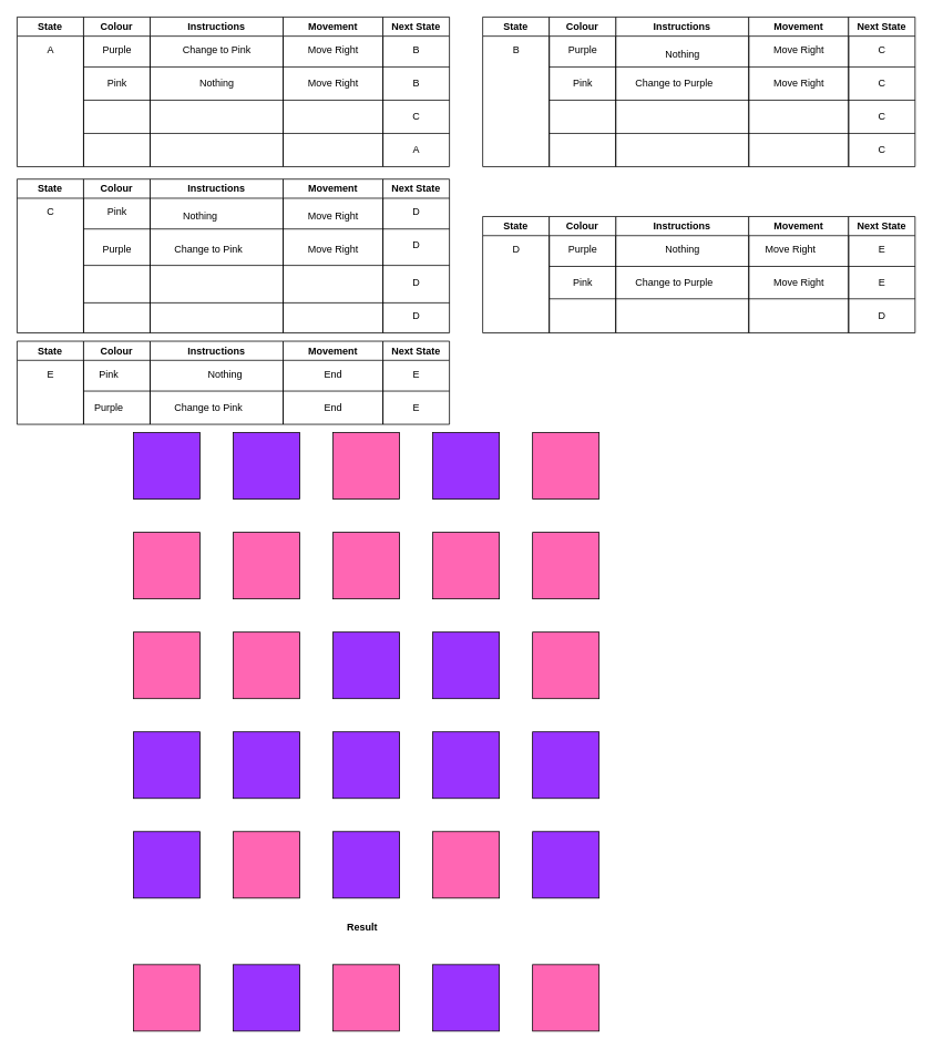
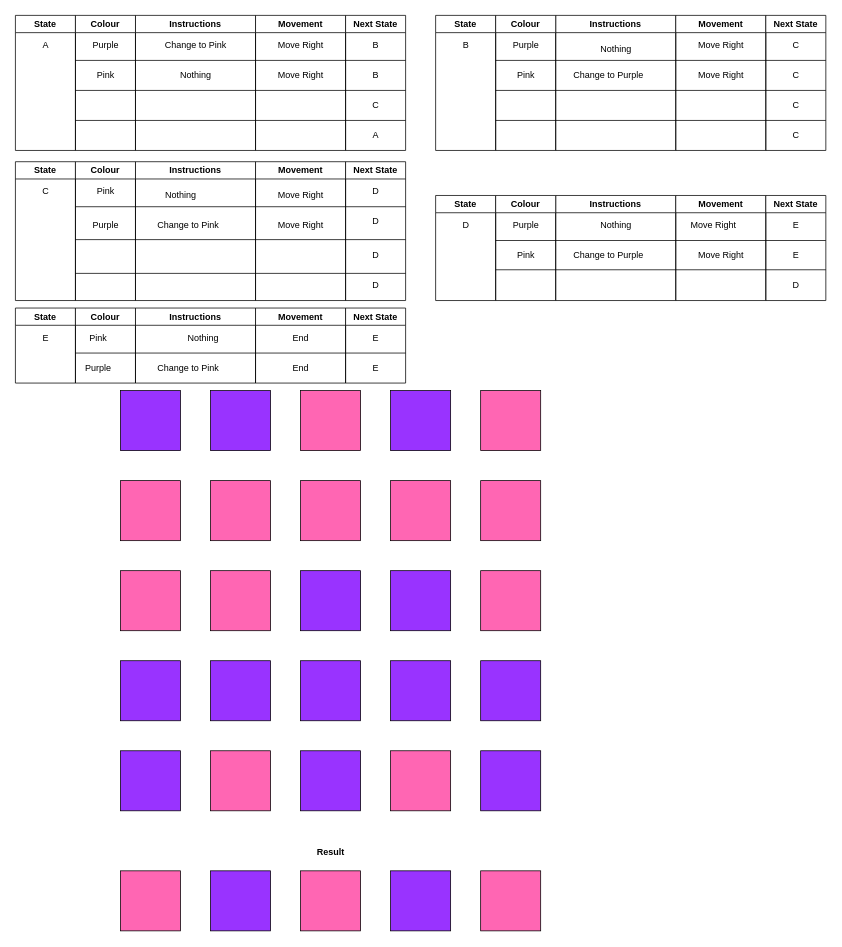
  <mxCell id="0" />
  <mxCell id="1" parent="0" />
  <mxCell id="2" value="State" style="swimlane;whiteSpace=wrap;html=1;" vertex="1" parent="1"><mxGeometry x="20" y="20" width="80" height="180" as="geometry" /></mxCell>
  <mxCell id="3" value="A" style="text;html=1;align=center;verticalAlign=middle;resizable=0;points=[];autosize=1;strokeColor=none;fillColor=none;" vertex="1" parent="2"><mxGeometry x="25" y="25" width="30" height="30" as="geometry" /></mxCell>
  <mxCell id="4" value="" style="endArrow=none;html=1;rounded=0;" edge="1" parent="1"><mxGeometry width="50" height="50" relative="1" as="geometry"><mxPoint x="100" y="80" as="sourcePoint" /><mxPoint x="540" y="80" as="targetPoint" /></mxGeometry></mxCell>
  <mxCell id="5" value="Instructions" style="swimlane;whiteSpace=wrap;html=1;" vertex="1" parent="1"><mxGeometry x="180" y="20" width="160" height="180" as="geometry" /></mxCell>
  <mxCell id="6" value="" style="endArrow=none;html=1;rounded=0;" edge="1" parent="5"><mxGeometry width="50" height="50" relative="1" as="geometry"><mxPoint x="-80" y="100" as="sourcePoint" /><mxPoint x="360" y="100" as="targetPoint" /></mxGeometry></mxCell>
  <mxCell id="7" value="" style="endArrow=none;html=1;rounded=0;" edge="1" parent="5"><mxGeometry width="50" height="50" relative="1" as="geometry"><mxPoint x="-80" y="140" as="sourcePoint" /><mxPoint x="360" y="140" as="targetPoint" /></mxGeometry></mxCell>
  <mxCell id="8" value="Movement" style="swimlane;whiteSpace=wrap;html=1;" vertex="1" parent="1"><mxGeometry x="340" y="20" width="120" height="180" as="geometry" /></mxCell>
  <mxCell id="9" value="Next State" style="swimlane;whiteSpace=wrap;html=1;" vertex="1" parent="1"><mxGeometry x="460" y="20" width="80" height="180" as="geometry" /></mxCell>
  <mxCell id="10" value="A" style="text;html=1;align=center;verticalAlign=middle;resizable=0;points=[];autosize=1;strokeColor=none;fillColor=none;" vertex="1" parent="9"><mxGeometry x="25" y="145" width="30" height="30" as="geometry" /></mxCell>
  <mxCell id="11" value="Colour" style="swimlane;whiteSpace=wrap;html=1;" vertex="1" parent="1"><mxGeometry x="100" y="20" width="80" height="180" as="geometry" /></mxCell>
  <mxCell id="12" value="Pink" style="text;html=1;align=center;verticalAlign=middle;resizable=0;points=[];autosize=1;strokeColor=none;fillColor=none;" vertex="1" parent="11"><mxGeometry x="15" y="65" width="50" height="30" as="geometry" /></mxCell>
  <mxCell id="13" value="" style="whiteSpace=wrap;html=1;aspect=fixed;fillColor=#FF66B3;" vertex="1" parent="1"><mxGeometry y="1160" width="80" height="80" as="geometry" x="160" /></mxCell>
  <mxCell id="14" value="" style="whiteSpace=wrap;html=1;aspect=fixed;fillColor=#9933FF;" vertex="1" parent="1"><mxGeometry x="280" y="1160" width="80" height="80" as="geometry" /></mxCell>
  <mxCell id="15" value="" style="whiteSpace=wrap;html=1;aspect=fixed;fillColor=#FF66B3;" vertex="1" parent="1"><mxGeometry x="400" y="1160" width="80" height="80" as="geometry" /></mxCell>
  <mxCell id="16" value="" style="whiteSpace=wrap;html=1;aspect=fixed;fillColor=#9933FF;" vertex="1" parent="1"><mxGeometry x="520" y="1160" width="80" height="80" as="geometry" /></mxCell>
  <mxCell id="17" value="" style="whiteSpace=wrap;html=1;aspect=fixed;fillColor=#FF66B3;" vertex="1" parent="1"><mxGeometry x="640" y="1160" width="80" height="80" as="geometry" /></mxCell>
  <mxCell id="18" value="" style="whiteSpace=wrap;html=1;aspect=fixed;fillColor=#9933FF;" vertex="1" parent="1"><mxGeometry y="520" width="80" height="80" as="geometry" x="160" /></mxCell>
  <mxCell id="19" value="" style="whiteSpace=wrap;html=1;aspect=fixed;fillColor=#9933FF;" vertex="1" parent="1"><mxGeometry x="280" y="520" width="80" height="80" as="geometry" /></mxCell>
  <mxCell id="20" value="" style="whiteSpace=wrap;html=1;aspect=fixed;fillColor=#FF66B3;" vertex="1" parent="1"><mxGeometry x="400" y="520" width="80" height="80" as="geometry" /></mxCell>
  <mxCell id="21" value="" style="whiteSpace=wrap;html=1;aspect=fixed;fillColor=#9933FF;" vertex="1" parent="1"><mxGeometry x="520" y="520" width="80" height="80" as="geometry" /></mxCell>
  <mxCell id="22" value="" style="whiteSpace=wrap;html=1;aspect=fixed;fillColor=#FF66B3;" vertex="1" parent="1"><mxGeometry x="640" y="520" width="80" height="80" as="geometry" /></mxCell>
  <mxCell id="23" value="" style="whiteSpace=wrap;html=1;aspect=fixed;fillColor=#FF66B3;" vertex="1" parent="1"><mxGeometry y="640" width="80" height="80" as="geometry" x="160" /></mxCell>
  <mxCell id="24" value="" style="whiteSpace=wrap;html=1;aspect=fixed;fillColor=#FF66B3;" vertex="1" parent="1"><mxGeometry x="280" y="640" width="80" height="80" as="geometry" /></mxCell>
  <mxCell id="25" value="" style="whiteSpace=wrap;html=1;aspect=fixed;fillColor=#FF66B3;" vertex="1" parent="1"><mxGeometry x="400" y="640" width="80" height="80" as="geometry" /></mxCell>
  <mxCell id="26" value="" style="whiteSpace=wrap;html=1;aspect=fixed;fillColor=#FF66B3;" vertex="1" parent="1"><mxGeometry x="520" y="640" width="80" height="80" as="geometry" /></mxCell>
  <mxCell id="27" value="" style="whiteSpace=wrap;html=1;aspect=fixed;fillColor=#FF66B3;" vertex="1" parent="1"><mxGeometry x="640" y="640" width="80" height="80" as="geometry" /></mxCell>
  <mxCell id="28" value="" style="whiteSpace=wrap;html=1;aspect=fixed;fillColor=#FF66B3;" vertex="1" parent="1"><mxGeometry y="760" width="80" height="80" as="geometry" x="160" /></mxCell>
  <mxCell id="29" value="" style="whiteSpace=wrap;html=1;aspect=fixed;fillColor=#FF66B3;" vertex="1" parent="1"><mxGeometry x="280" y="760" width="80" height="80" as="geometry" /></mxCell>
  <mxCell id="30" value="" style="whiteSpace=wrap;html=1;aspect=fixed;fillColor=#9933FF;" vertex="1" parent="1"><mxGeometry x="400" y="760" width="80" height="80" as="geometry" /></mxCell>
  <mxCell id="31" value="" style="whiteSpace=wrap;html=1;aspect=fixed;fillColor=#9933FF;" vertex="1" parent="1"><mxGeometry x="520" y="760" width="80" height="80" as="geometry" /></mxCell>
  <mxCell id="32" value="" style="whiteSpace=wrap;html=1;aspect=fixed;fillColor=#FF66B3;" vertex="1" parent="1"><mxGeometry x="640" y="760" width="80" height="80" as="geometry" /></mxCell>
  <mxCell id="33" value="" style="whiteSpace=wrap;html=1;aspect=fixed;fillColor=#9933FF;" vertex="1" parent="1"><mxGeometry y="880" width="80" height="80" as="geometry" x="160" /></mxCell>
  <mxCell id="34" value="" style="whiteSpace=wrap;html=1;aspect=fixed;fillColor=#9933FF;" vertex="1" parent="1"><mxGeometry x="280" y="880" width="80" height="80" as="geometry" /></mxCell>
  <mxCell id="35" value="" style="whiteSpace=wrap;html=1;aspect=fixed;fillColor=#9933FF;" vertex="1" parent="1"><mxGeometry x="400" y="880" width="80" height="80" as="geometry" /></mxCell>
  <mxCell id="36" value="" style="whiteSpace=wrap;html=1;aspect=fixed;fillColor=#9933FF;" vertex="1" parent="1"><mxGeometry x="520" y="880" width="80" height="80" as="geometry" /></mxCell>
  <mxCell id="37" value="" style="whiteSpace=wrap;html=1;aspect=fixed;fillColor=#9933FF;" vertex="1" parent="1"><mxGeometry x="640" y="880" width="80" height="80" as="geometry" /></mxCell>
  <mxCell id="38" value="" style="whiteSpace=wrap;html=1;aspect=fixed;fillColor=#9933FF;" vertex="1" parent="1"><mxGeometry y="1000" width="80" height="80" as="geometry" x="160" /></mxCell>
  <mxCell id="39" value="" style="whiteSpace=wrap;html=1;aspect=fixed;fillColor=#FF66B3;" vertex="1" parent="1"><mxGeometry x="280" y="1000" width="80" height="80" as="geometry" /></mxCell>
  <mxCell id="40" value="" style="whiteSpace=wrap;html=1;aspect=fixed;fillColor=#9933FF;" vertex="1" parent="1"><mxGeometry x="400" y="1000" width="80" height="80" as="geometry" /></mxCell>
  <mxCell id="41" value="" style="whiteSpace=wrap;html=1;aspect=fixed;fillColor=#FF66B3;" vertex="1" parent="1"><mxGeometry x="520" y="1000" width="80" height="80" as="geometry" /></mxCell>
  <mxCell id="42" value="" style="whiteSpace=wrap;html=1;aspect=fixed;fillColor=#9933FF;" vertex="1" parent="1"><mxGeometry x="640" y="1000" width="80" height="80" as="geometry" /></mxCell>
  <mxCell id="43" value="B" style="text;html=1;align=center;verticalAlign=middle;resizable=0;points=[];autosize=1;strokeColor=none;fillColor=none;" vertex="1" parent="1"><mxGeometry x="485" y="45" width="30" height="30" as="geometry" /></mxCell>
  <mxCell id="44" value="State" style="swimlane;whiteSpace=wrap;html=1;" vertex="1" parent="1"><mxGeometry x="580" y="20" width="80" height="180" as="geometry" /></mxCell>
  <mxCell id="45" value="B" style="text;html=1;align=center;verticalAlign=middle;resizable=0;points=[];autosize=1;strokeColor=none;fillColor=none;" vertex="1" parent="44"><mxGeometry x="25" y="25" width="30" height="30" as="geometry" /></mxCell>
  <mxCell id="46" value="" style="endArrow=none;html=1;rounded=0;" edge="1" parent="1"><mxGeometry width="50" height="50" relative="1" as="geometry"><mxPoint x="660" y="80" as="sourcePoint" /><mxPoint x="1100" y="80" as="targetPoint" /></mxGeometry></mxCell>
  <mxCell id="47" value="Instructions" style="swimlane;whiteSpace=wrap;html=1;" vertex="1" parent="1"><mxGeometry x="740" y="20" width="160" height="180" as="geometry" /></mxCell>
  <mxCell id="48" value="" style="endArrow=none;html=1;rounded=0;" edge="1" parent="47"><mxGeometry width="50" height="50" relative="1" as="geometry"><mxPoint x="-80" y="100" as="sourcePoint" /><mxPoint x="360" y="100" as="targetPoint" /></mxGeometry></mxCell>
  <mxCell id="49" value="" style="endArrow=none;html=1;rounded=0;" edge="1" parent="47"><mxGeometry width="50" height="50" relative="1" as="geometry"><mxPoint x="-80" y="140" as="sourcePoint" /><mxPoint x="360" y="140" as="targetPoint" /></mxGeometry></mxCell>
  <mxCell id="50" value="Nothing" style="text;html=1;align=center;verticalAlign=middle;resizable=0;points=[];autosize=1;strokeColor=none;fillColor=none;" vertex="1" parent="47"><mxGeometry x="50" y="30" width="60" height="30" as="geometry" /></mxCell>
  <mxCell id="51" value="Movement" style="swimlane;whiteSpace=wrap;html=1;" vertex="1" parent="1"><mxGeometry x="900" y="20" width="120" height="180" as="geometry" /></mxCell>
  <mxCell id="52" value="Next State" style="swimlane;whiteSpace=wrap;html=1;" vertex="1" parent="1"><mxGeometry x="1020" y="20" width="80" height="180" as="geometry" /></mxCell>
  <mxCell id="53" value="Colour" style="swimlane;whiteSpace=wrap;html=1;startSize=23;" vertex="1" parent="1"><mxGeometry x="660" y="20" width="80" height="180" as="geometry" /></mxCell>
  <mxCell id="54" value="C" style="text;html=1;align=center;verticalAlign=middle;resizable=0;points=[];autosize=1;strokeColor=none;fillColor=none;" vertex="1" parent="1"><mxGeometry x="1045" y="45" width="30" height="30" as="geometry" /></mxCell>
  <mxCell id="55" value="C" style="text;html=1;align=center;verticalAlign=middle;resizable=0;points=[];autosize=1;strokeColor=none;fillColor=none;" vertex="1" parent="1"><mxGeometry x="1045" y="85" width="30" height="30" as="geometry" /></mxCell>
  <mxCell id="56" value="State" style="swimlane;whiteSpace=wrap;html=1;" vertex="1" parent="1"><mxGeometry x="20" y="215" width="80" height="185" as="geometry" /></mxCell>
  <mxCell id="57" value="C" style="text;html=1;align=center;verticalAlign=middle;resizable=0;points=[];autosize=1;strokeColor=none;fillColor=none;" vertex="1" parent="56"><mxGeometry x="25" y="25" width="30" height="30" as="geometry" /></mxCell>
  <mxCell id="58" value="" style="endArrow=none;html=1;rounded=0;" edge="1" parent="1"><mxGeometry width="50" height="50" relative="1" as="geometry"><mxPoint x="100" y="275" as="sourcePoint" /><mxPoint x="540" y="275" as="targetPoint" /></mxGeometry></mxCell>
  <mxCell id="59" value="Instructions" style="swimlane;whiteSpace=wrap;html=1;" vertex="1" parent="1"><mxGeometry x="180" y="215" width="160" height="185" as="geometry" /></mxCell>
  <mxCell id="60" value="Movement" style="swimlane;whiteSpace=wrap;html=1;" vertex="1" parent="1"><mxGeometry x="340" y="215" width="120" height="185" as="geometry" /></mxCell>
  <mxCell id="61" value="" style="endArrow=none;html=1;rounded=0;" edge="1" parent="60"><mxGeometry width="50" height="50" relative="1" as="geometry"><mxPoint x="-240" y="103.82" as="sourcePoint" /><mxPoint x="200" y="103.82" as="targetPoint" /></mxGeometry></mxCell>
  <mxCell id="62" value="" style="endArrow=none;html=1;rounded=0;" edge="1" parent="60"><mxGeometry width="50" height="50" relative="1" as="geometry"><mxPoint x="-240" y="148.82" as="sourcePoint" /><mxPoint x="200" y="148.82" as="targetPoint" /></mxGeometry></mxCell>
  <mxCell id="63" value="Next State" style="swimlane;whiteSpace=wrap;html=1;" vertex="1" parent="1"><mxGeometry x="460" y="215" width="80" height="185" as="geometry" /></mxCell>
  <mxCell id="64" value="D" style="text;html=1;align=center;verticalAlign=middle;resizable=0;points=[];autosize=1;strokeColor=none;fillColor=none;" vertex="1" parent="63"><mxGeometry x="25" y="110" width="30" height="30" as="geometry" /></mxCell>
  <mxCell id="65" value="Colour" style="swimlane;whiteSpace=wrap;html=1;" vertex="1" parent="1"><mxGeometry x="100" y="215" width="80" height="185" as="geometry" /></mxCell>
  <mxCell id="66" value="Pink" style="text;html=1;align=center;verticalAlign=middle;resizable=0;points=[];autosize=1;strokeColor=none;fillColor=none;" vertex="1" parent="65"><mxGeometry x="15" y="25" width="50" height="30" as="geometry" /></mxCell>
  <mxCell id="67" value="D" style="text;html=1;align=center;verticalAlign=middle;resizable=0;points=[];autosize=1;strokeColor=none;fillColor=none;" vertex="1" parent="1"><mxGeometry x="485" y="240" width="30" height="30" as="geometry" /></mxCell>
  <mxCell id="68" value="State" style="swimlane;whiteSpace=wrap;html=1;" vertex="1" parent="1"><mxGeometry x="580" y="260" width="80" height="140" as="geometry" /></mxCell>
  <mxCell id="69" value="D" style="text;html=1;align=center;verticalAlign=middle;resizable=0;points=[];autosize=1;strokeColor=none;fillColor=none;" vertex="1" parent="68"><mxGeometry x="25" y="25" width="30" height="30" as="geometry" /></mxCell>
  <mxCell id="70" value="" style="endArrow=none;html=1;rounded=0;" edge="1" parent="1"><mxGeometry width="50" height="50" relative="1" as="geometry"><mxPoint x="660" y="320" as="sourcePoint" /><mxPoint x="1100" y="320" as="targetPoint" /></mxGeometry></mxCell>
  <mxCell id="71" value="Instructions" style="swimlane;whiteSpace=wrap;html=1;" vertex="1" parent="1"><mxGeometry x="740" y="260" width="160" height="140" as="geometry" /></mxCell>
  <mxCell id="72" value="Movement" style="swimlane;whiteSpace=wrap;html=1;" vertex="1" parent="1"><mxGeometry x="900" y="260" width="120" height="140" as="geometry" /></mxCell>
  <mxCell id="73" value="Next State" style="swimlane;whiteSpace=wrap;html=1;" vertex="1" parent="1"><mxGeometry x="1020" y="260" width="80" height="140" as="geometry" /></mxCell>
  <mxCell id="74" value="E" style="text;html=1;align=center;verticalAlign=middle;resizable=0;points=[];autosize=1;strokeColor=none;fillColor=none;" vertex="1" parent="73"><mxGeometry x="25" y="65" width="30" height="30" as="geometry" /></mxCell>
  <mxCell id="75" value="" style="endArrow=none;html=1;rounded=0;" edge="1" parent="73"><mxGeometry width="50" height="50" relative="1" as="geometry"><mxPoint x="-360" y="99" as="sourcePoint" /><mxPoint x="80" y="99" as="targetPoint" /></mxGeometry></mxCell>
  <mxCell id="76" value="Colour" style="swimlane;whiteSpace=wrap;html=1;" vertex="1" parent="1"><mxGeometry x="660" y="260" width="80" height="140" as="geometry" /></mxCell>
  <mxCell id="77" value="Purple" style="text;html=1;align=center;verticalAlign=middle;resizable=0;points=[];autosize=1;strokeColor=none;fillColor=none;" vertex="1" parent="76"><mxGeometry x="10" y="25" width="60" height="30" as="geometry" /></mxCell>
  <mxCell id="78" value="E" style="text;html=1;align=center;verticalAlign=middle;resizable=0;points=[];autosize=1;strokeColor=none;fillColor=none;" vertex="1" parent="1"><mxGeometry x="1045" y="285" width="30" height="30" as="geometry" /></mxCell>
  <mxCell id="79" value="B" style="text;html=1;align=center;verticalAlign=middle;resizable=0;points=[];autosize=1;strokeColor=none;fillColor=none;" vertex="1" parent="1"><mxGeometry x="485" y="85" width="30" height="30" as="geometry" /></mxCell>
  <mxCell id="80" value="C" style="text;html=1;align=center;verticalAlign=middle;resizable=0;points=[];autosize=1;strokeColor=none;fillColor=none;" vertex="1" parent="1"><mxGeometry x="1045" y="125" width="30" height="30" as="geometry" /></mxCell>
- <mxCell id="81" value="&lt;b&gt;Result&lt;/b&gt;" style="text;html=1;align=center;verticalAlign=middle;resizable=0;points=[];autosize=1;strokeColor=none;fillColor=none;" vertex="1" parent="1"><mxGeometry x="405" y="1100" width="60" height="30" as="geometry" /></mxCell>
+ <mxCell id="81" value="&lt;b&gt;Result&lt;/b&gt;" style="text;html=1;align=center;verticalAlign=middle;resizable=0;points=[];autosize=1;strokeColor=none;fillColor=none;" vertex="1" parent="1"><mxGeometry x="410" y="1120" width="60" height="30" as="geometry" /></mxCell>
  <mxCell id="82" value="C" style="text;html=1;align=center;verticalAlign=middle;resizable=0;points=[];autosize=1;strokeColor=none;fillColor=none;" vertex="1" parent="1"><mxGeometry x="485" y="125" width="30" height="30" as="geometry" /></mxCell>
  <mxCell id="83" value="C" style="text;html=1;align=center;verticalAlign=middle;resizable=0;points=[];autosize=1;strokeColor=none;fillColor=none;" vertex="1" parent="1"><mxGeometry x="1045" y="165" width="30" height="30" as="geometry" /></mxCell>
  <mxCell id="84" value="State" style="swimlane;whiteSpace=wrap;html=1;" vertex="1" parent="1"><mxGeometry x="20" y="410" width="80" height="100" as="geometry" /></mxCell>
  <mxCell id="85" value="E" style="text;html=1;align=center;verticalAlign=middle;resizable=0;points=[];autosize=1;strokeColor=none;fillColor=none;" vertex="1" parent="84"><mxGeometry x="25" y="25" width="30" height="30" as="geometry" /></mxCell>
  <mxCell id="86" value="" style="endArrow=none;html=1;rounded=0;" edge="1" parent="1"><mxGeometry width="50" height="50" relative="1" as="geometry"><mxPoint x="100" y="470" as="sourcePoint" /><mxPoint x="540" y="470" as="targetPoint" /></mxGeometry></mxCell>
  <mxCell id="87" value="Instructions" style="swimlane;whiteSpace=wrap;html=1;" vertex="1" parent="1"><mxGeometry x="180" y="410" width="160" height="100" as="geometry" /></mxCell>
  <mxCell id="88" value="Movement" style="swimlane;whiteSpace=wrap;html=1;" vertex="1" parent="1"><mxGeometry x="340" y="410" width="120" height="100" as="geometry" /></mxCell>
  <mxCell id="89" value="Next State" style="swimlane;whiteSpace=wrap;html=1;" vertex="1" parent="1"><mxGeometry x="460" y="410" width="80" height="100" as="geometry" /></mxCell>
  <mxCell id="90" value="Colour" style="swimlane;whiteSpace=wrap;html=1;" vertex="1" parent="1"><mxGeometry x="100" y="410" width="80" height="100" as="geometry" /></mxCell>
  <mxCell id="91" value="D" style="text;html=1;align=center;verticalAlign=middle;resizable=0;points=[];autosize=1;strokeColor=none;fillColor=none;" vertex="1" parent="1"><mxGeometry x="485" y="280" width="30" height="30" as="geometry" /></mxCell>
  <mxCell id="92" value="D" style="text;html=1;align=center;verticalAlign=middle;resizable=0;points=[];autosize=1;strokeColor=none;fillColor=none;" vertex="1" parent="1"><mxGeometry x="1045" y="365" width="30" height="30" as="geometry" /></mxCell>
  <mxCell id="93" value="D" style="text;html=1;align=center;verticalAlign=middle;resizable=0;points=[];autosize=1;strokeColor=none;fillColor=none;" vertex="1" parent="1"><mxGeometry x="485" y="365" width="30" height="30" as="geometry" /></mxCell>
  <mxCell id="94" value="Purple" style="text;html=1;align=center;verticalAlign=middle;resizable=0;points=[];autosize=1;strokeColor=none;fillColor=none;" vertex="1" parent="1"><mxGeometry x="110" y="45" width="60" height="30" as="geometry" /></mxCell>
  <mxCell id="95" value="Change to Pink" style="text;html=1;align=center;verticalAlign=middle;resizable=0;points=[];autosize=1;strokeColor=none;fillColor=none;" vertex="1" parent="1"><mxGeometry x="205" y="45" width="110" height="30" as="geometry" /></mxCell>
  <mxCell id="96" value="Move Right" style="text;html=1;align=center;verticalAlign=middle;resizable=0;points=[];autosize=1;strokeColor=none;fillColor=none;" vertex="1" parent="1"><mxGeometry x="360" y="45" width="80" height="30" as="geometry" /></mxCell>
  <mxCell id="97" value="Purple" style="text;html=1;align=center;verticalAlign=middle;resizable=0;points=[];autosize=1;strokeColor=none;fillColor=none;" vertex="1" parent="1"><mxGeometry x="670" y="45" width="60" height="30" as="geometry" /></mxCell>
  <mxCell id="98" value="Move Right" style="text;html=1;align=center;verticalAlign=middle;resizable=0;points=[];autosize=1;strokeColor=none;fillColor=none;" vertex="1" parent="1"><mxGeometry x="920" y="45" width="80" height="30" as="geometry" /></mxCell>
  <mxCell id="99" value="Nothing" style="text;html=1;align=center;verticalAlign=middle;resizable=0;points=[];autosize=1;strokeColor=none;fillColor=none;" vertex="1" parent="1"><mxGeometry x="210" y="245" width="60" height="30" as="geometry" /></mxCell>
  <mxCell id="100" value="Move Right" style="text;html=1;align=center;verticalAlign=middle;resizable=0;points=[];autosize=1;strokeColor=none;fillColor=none;" vertex="1" parent="1"><mxGeometry x="360" y="245" width="80" height="30" as="geometry" /></mxCell>
  <mxCell id="101" value="Nothing" style="text;html=1;align=center;verticalAlign=middle;resizable=0;points=[];autosize=1;strokeColor=none;fillColor=none;" vertex="1" parent="1"><mxGeometry x="790" y="285" width="60" height="30" as="geometry" /></mxCell>
  <mxCell id="102" value="Move Right" style="text;html=1;align=center;verticalAlign=middle;resizable=0;points=[];autosize=1;strokeColor=none;fillColor=none;" vertex="1" parent="1"><mxGeometry x="910" y="285" width="80" height="30" as="geometry" /></mxCell>
  <mxCell id="103" value="Pink" style="text;html=1;align=center;verticalAlign=middle;resizable=0;points=[];autosize=1;strokeColor=none;fillColor=none;" vertex="1" parent="1"><mxGeometry x="105" y="435" width="50" height="30" as="geometry" /></mxCell>
  <mxCell id="104" value="Nothing" style="text;html=1;align=center;verticalAlign=middle;resizable=0;points=[];autosize=1;strokeColor=none;fillColor=none;" vertex="1" parent="1"><mxGeometry x="240" y="435" width="60" height="30" as="geometry" /></mxCell>
  <mxCell id="105" value="End" style="text;html=1;align=center;verticalAlign=middle;resizable=0;points=[];autosize=1;strokeColor=none;fillColor=none;" vertex="1" parent="1"><mxGeometry x="380" y="435" width="40" height="30" as="geometry" /></mxCell>
  <mxCell id="106" value="E" style="text;html=1;align=center;verticalAlign=middle;resizable=0;points=[];autosize=1;strokeColor=none;fillColor=none;" vertex="1" parent="1"><mxGeometry x="485" y="435" width="30" height="30" as="geometry" /></mxCell>
  <mxCell id="107" value="Nothing" style="text;html=1;align=center;verticalAlign=middle;resizable=0;points=[];autosize=1;strokeColor=none;fillColor=none;" vertex="1" parent="1"><mxGeometry x="230" y="85" width="60" height="30" as="geometry" /></mxCell>
  <mxCell id="108" value="Move Right" style="text;html=1;align=center;verticalAlign=middle;resizable=0;points=[];autosize=1;strokeColor=none;fillColor=none;" vertex="1" parent="1"><mxGeometry x="360" y="85" width="80" height="30" as="geometry" /></mxCell>
  <mxCell id="109" value="Pink" style="text;html=1;align=center;verticalAlign=middle;resizable=0;points=[];autosize=1;strokeColor=none;fillColor=none;" vertex="1" parent="1"><mxGeometry x="675" y="85" width="50" height="30" as="geometry" /></mxCell>
  <mxCell id="110" value="Change to Purple" style="text;html=1;align=center;verticalAlign=middle;resizable=0;points=[];autosize=1;strokeColor=none;fillColor=none;" vertex="1" parent="1"><mxGeometry x="750" y="85" width="120" height="30" as="geometry" /></mxCell>
  <mxCell id="111" value="Move Right" style="text;html=1;align=center;verticalAlign=middle;resizable=0;points=[];autosize=1;strokeColor=none;fillColor=none;" vertex="1" parent="1"><mxGeometry x="920" y="85" width="80" height="30" as="geometry" /></mxCell>
  <mxCell id="112" value="Purple" style="text;html=1;align=center;verticalAlign=middle;resizable=0;points=[];autosize=1;strokeColor=none;fillColor=none;" vertex="1" parent="1"><mxGeometry x="110" y="285" width="60" height="30" as="geometry" /></mxCell>
  <mxCell id="113" value="Change to Pink" style="text;html=1;align=center;verticalAlign=middle;resizable=0;points=[];autosize=1;strokeColor=none;fillColor=none;" vertex="1" parent="1"><mxGeometry x="195" y="285" width="110" height="30" as="geometry" /></mxCell>
  <mxCell id="114" value="Move Right" style="text;html=1;align=center;verticalAlign=middle;resizable=0;points=[];autosize=1;strokeColor=none;fillColor=none;" vertex="1" parent="1"><mxGeometry x="360" y="285" width="80" height="30" as="geometry" /></mxCell>
  <mxCell id="115" value="Pink" style="text;html=1;align=center;verticalAlign=middle;resizable=0;points=[];autosize=1;strokeColor=none;fillColor=none;" vertex="1" parent="1"><mxGeometry x="675" y="325" width="50" height="30" as="geometry" /></mxCell>
  <mxCell id="116" value="Change to Purple" style="text;html=1;align=center;verticalAlign=middle;resizable=0;points=[];autosize=1;strokeColor=none;fillColor=none;" vertex="1" parent="1"><mxGeometry x="750" y="325" width="120" height="30" as="geometry" /></mxCell>
  <mxCell id="117" value="Move Right" style="text;html=1;align=center;verticalAlign=middle;resizable=0;points=[];autosize=1;strokeColor=none;fillColor=none;" vertex="1" parent="1"><mxGeometry x="920" y="325" width="80" height="30" as="geometry" /></mxCell>
  <mxCell id="118" value="Purple" style="text;html=1;align=center;verticalAlign=middle;resizable=0;points=[];autosize=1;strokeColor=none;fillColor=none;" vertex="1" parent="1"><mxGeometry x="100" y="475" width="60" height="30" as="geometry" /></mxCell>
  <mxCell id="119" value="Change to Pink" style="text;html=1;align=center;verticalAlign=middle;resizable=0;points=[];autosize=1;strokeColor=none;fillColor=none;" vertex="1" parent="1"><mxGeometry x="195" y="475" width="110" height="30" as="geometry" /></mxCell>
  <mxCell id="120" value="End" style="text;html=1;align=center;verticalAlign=middle;resizable=0;points=[];autosize=1;strokeColor=none;fillColor=none;" vertex="1" parent="1"><mxGeometry x="380" y="475" width="40" height="30" as="geometry" /></mxCell>
  <mxCell id="121" value="E" style="text;html=1;align=center;verticalAlign=middle;resizable=0;points=[];autosize=1;strokeColor=none;fillColor=none;" vertex="1" parent="1"><mxGeometry x="485" y="475" width="30" height="30" as="geometry" /></mxCell>
